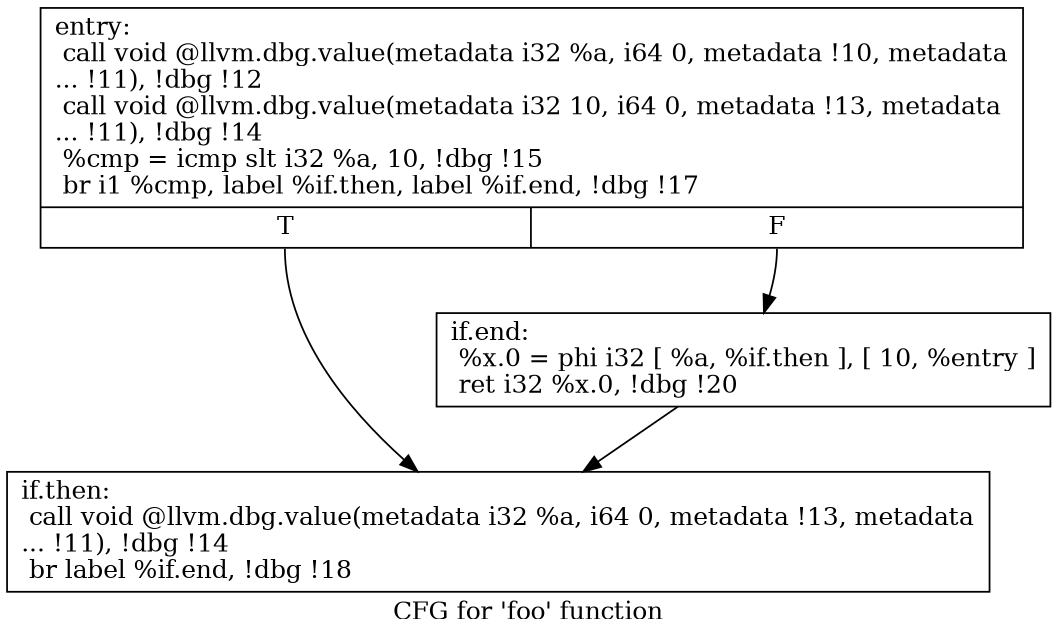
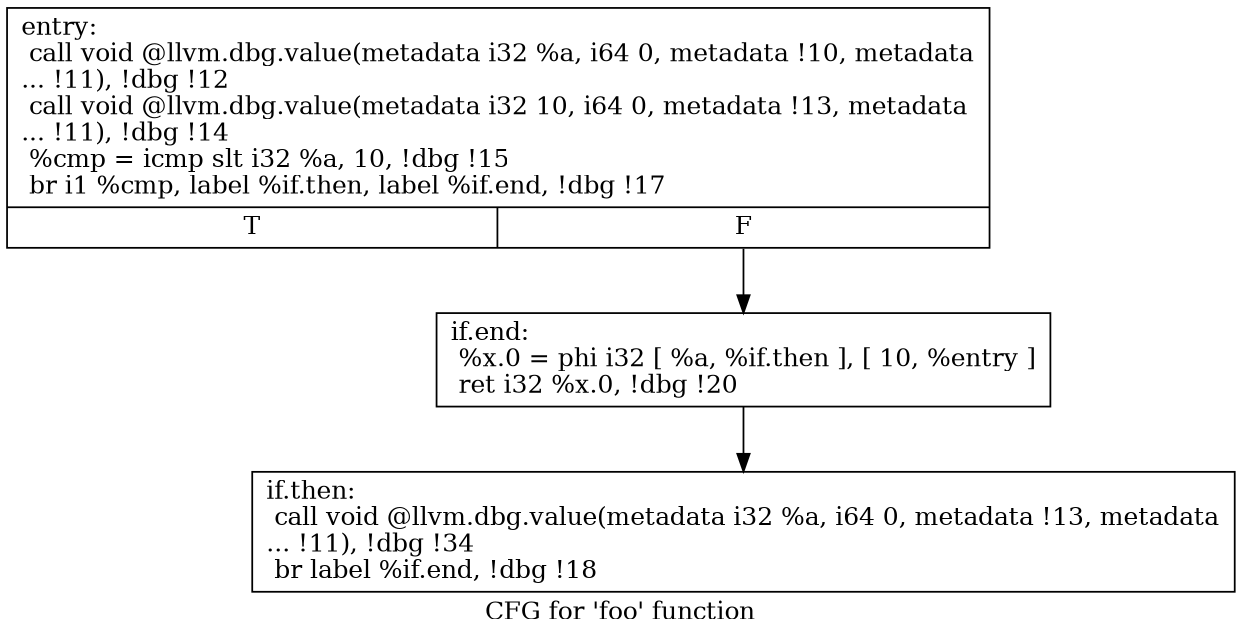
  digraph {
    label="CFG for 'foo' function"
    node [shape=record]
    n1 [label="{entry:\l  call void @llvm.dbg.value(metadata i32 %a, i64 0, metadata !10, metadata\l... !11), !dbg !12\l  call void @llvm.dbg.value(metadata i32 10, i64 0, metadata !13, metadata\l... !11), !dbg !14\l  %cmp = icmp slt i32 %a, 10, !dbg !15\l  br i1 %cmp, label %if.then, label %if.end, !dbg !17\l|{<s0>T|<s1>F}}"]
-   n2 [label="{if.then:                                          \l  call void @llvm.dbg.value(metadata i32 %a, i64 0, metadata !13, metadata\l... !11), !dbg !14\l  br label %if.end, !dbg !18\l}"]
+   n2 [label="{if.then:                                          \l  call void @llvm.dbg.value(metadata i32 %a, i64 0, metadata !13, metadata\l... !11), !dbg !34\l  br label %if.end, !dbg !18\l}"]
    n3 [label="{if.end:                                           \l  %x.0 = phi i32 [ %a, %if.then ], [ 10, %entry ]\l  ret i32 %x.0, !dbg !20\l}"]
-   n1 -> n2 [tailport=s0]
    n1 -> n3 [tailport=s1]
    n3 -> n2
  }
